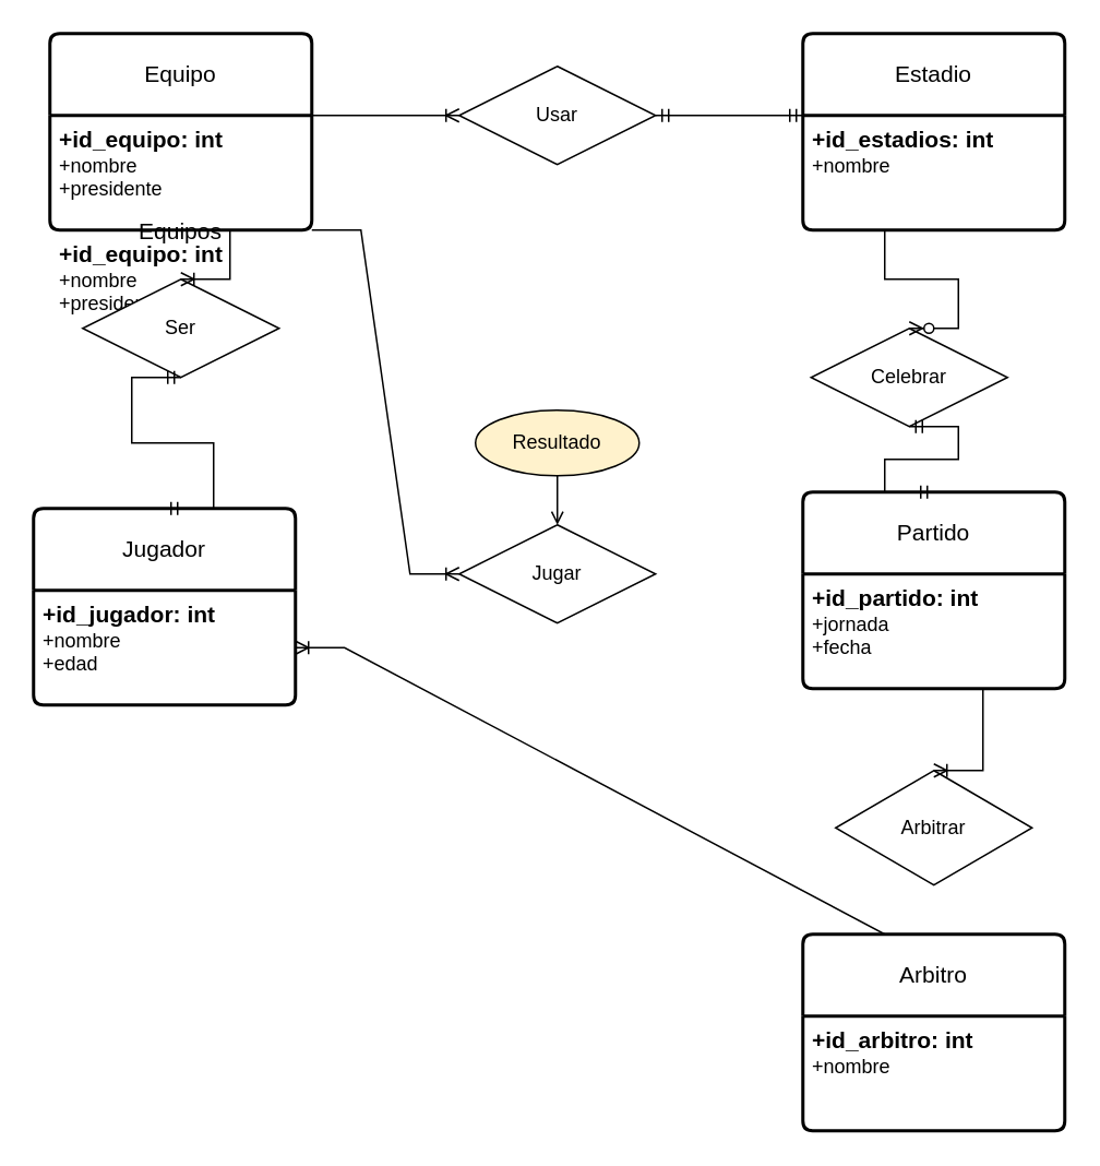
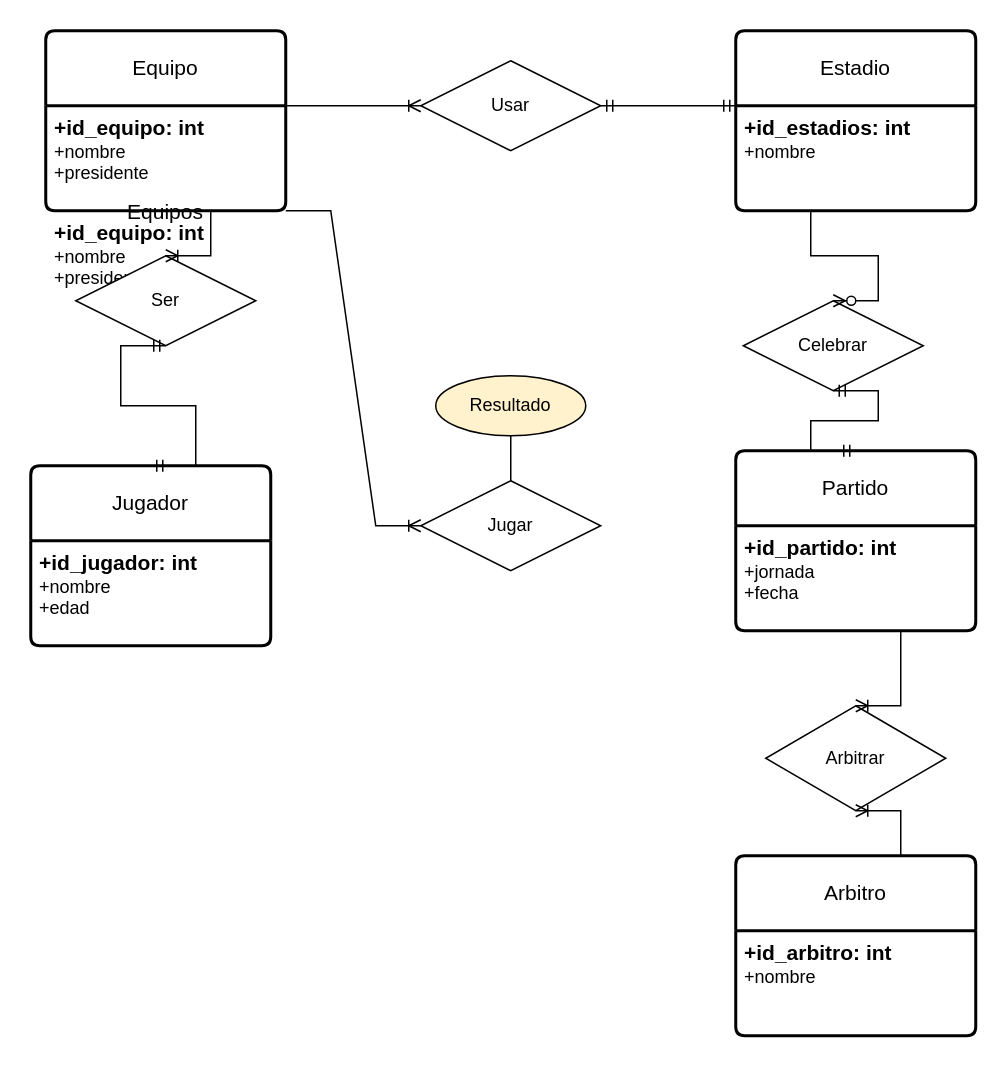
  <mxCell id="0" />
  <mxCell id="1" parent="0" />
  <mxCell id="2" value="Jugador" style="swimlane;childLayout=stackLayout;horizontal=1;startSize=50;horizontalStack=0;rounded=1;fontSize=14;fontStyle=0;strokeWidth=2;resizeParent=0;resizeLast=1;shadow=0;dashed=0;align=center;arcSize=4;whiteSpace=wrap;html=1;" vertex="1" parent="1"><mxGeometry x="20" y="310" width="160" height="120" as="geometry" /></mxCell>
  <mxCell id="3" value="&lt;font style=&quot;font-size: 14px;&quot;&gt;&lt;b&gt;+id_jugador: int&lt;/b&gt;&lt;/font&gt;&lt;br&gt;+nombre&lt;br&gt;+edad" style="align=left;strokeColor=none;fillColor=none;spacingLeft=4;fontSize=12;verticalAlign=top;resizable=0;rotatable=0;part=1;html=1;" vertex="1" parent="2"><mxGeometry y="50" width="160" height="70" as="geometry" /></mxCell>
  <mxCell id="4" value="Equipo" style="swimlane;childLayout=stackLayout;horizontal=1;startSize=50;horizontalStack=0;rounded=1;fontSize=14;fontStyle=0;strokeWidth=2;resizeParent=0;resizeLast=1;shadow=0;dashed=0;align=center;arcSize=4;whiteSpace=wrap;html=1;" vertex="1" parent="1"><mxGeometry x="30" y="20" width="160" height="120" as="geometry" /></mxCell>
  <mxCell id="5" value="&lt;font style=&quot;font-size: 14px;&quot;&gt;&lt;b&gt;+id_equipo: int&lt;/b&gt;&lt;/font&gt;&lt;br&gt;+nombre&lt;br&gt;+presidente" style="align=left;strokeColor=none;fillColor=none;spacingLeft=4;fontSize=12;verticalAlign=top;resizable=0;rotatable=0;part=1;html=1;" vertex="1" parent="4"><mxGeometry y="50" width="160" height="70" as="geometry" /></mxCell>
  <mxCell id="6" value="Equipos" style="swimlane;childLayout=stackLayout;horizontal=1;startSize=50;horizontalStack=0;rounded=1;fontSize=14;fontStyle=0;strokeWidth=2;resizeParent=0;resizeLast=1;shadow=0;dashed=0;align=center;arcSize=4;whiteSpace=wrap;html=1;" vertex="1" parent="4"><mxGeometry y="120" width="160" as="geometry" /></mxCell>
  <mxCell id="7" value="&lt;font style=&quot;font-size: 14px;&quot;&gt;&lt;b&gt;+id_equipo: int&lt;/b&gt;&lt;/font&gt;&lt;br&gt;+nombre&lt;br&gt;+presidente" style="align=left;strokeColor=none;fillColor=none;spacingLeft=4;fontSize=12;verticalAlign=top;resizable=0;rotatable=0;part=1;html=1;" vertex="1" parent="6"><mxGeometry width="160" as="geometry" /></mxCell>
  <mxCell id="8" value="Estadio" style="swimlane;childLayout=stackLayout;horizontal=1;startSize=50;horizontalStack=0;rounded=1;fontSize=14;fontStyle=0;strokeWidth=2;resizeParent=0;resizeLast=1;shadow=0;dashed=0;align=center;arcSize=4;whiteSpace=wrap;html=1;" vertex="1" parent="1"><mxGeometry x="490" y="20" width="160" height="120" as="geometry" /></mxCell>
  <mxCell id="9" value="&lt;font style=&quot;font-size: 14px;&quot;&gt;&lt;b&gt;+id_estadios: int&lt;/b&gt;&lt;/font&gt;&lt;br&gt;+nombre" style="align=left;strokeColor=none;fillColor=none;spacingLeft=4;fontSize=12;verticalAlign=top;resizable=0;rotatable=0;part=1;html=1;" vertex="1" parent="8"><mxGeometry y="50" width="160" height="70" as="geometry" /></mxCell>
  <mxCell id="10" value="Arbitro" style="swimlane;childLayout=stackLayout;horizontal=1;startSize=50;horizontalStack=0;rounded=1;fontSize=14;fontStyle=0;strokeWidth=2;resizeParent=0;resizeLast=1;shadow=0;dashed=0;align=center;arcSize=4;whiteSpace=wrap;html=1;" vertex="1" parent="1"><mxGeometry x="490" y="570" width="160" height="120" as="geometry" /></mxCell>
  <mxCell id="11" value="&lt;font style=&quot;font-size: 14px;&quot;&gt;&lt;b&gt;+id_arbitro: int&lt;/b&gt;&lt;/font&gt;&lt;br&gt;+nombre" style="align=left;strokeColor=none;fillColor=none;spacingLeft=4;fontSize=12;verticalAlign=top;resizable=0;rotatable=0;part=1;html=1;" vertex="1" parent="10"><mxGeometry y="50" width="160" height="70" as="geometry" /></mxCell>
  <mxCell id="12" value="Partido" style="swimlane;childLayout=stackLayout;horizontal=1;startSize=50;horizontalStack=0;rounded=1;fontSize=14;fontStyle=0;strokeWidth=2;resizeParent=0;resizeLast=1;shadow=0;dashed=0;align=center;arcSize=4;whiteSpace=wrap;html=1;" vertex="1" parent="1"><mxGeometry x="490" y="300" width="160" height="120" as="geometry" /></mxCell>
  <mxCell id="13" value="&lt;font style=&quot;font-size: 14px;&quot;&gt;&lt;b&gt;+id_partido: int&lt;/b&gt;&lt;/font&gt;&lt;br&gt;+jornada&lt;br&gt;+fecha" style="align=left;strokeColor=none;fillColor=none;spacingLeft=4;fontSize=12;verticalAlign=top;resizable=0;rotatable=0;part=1;html=1;" vertex="1" parent="12"><mxGeometry y="50" width="160" height="70" as="geometry" /></mxCell>
  <mxCell id="14" value="Ser" style="shape=rhombus;perimeter=rhombusPerimeter;whiteSpace=wrap;html=1;align=center;" vertex="1" parent="1"><mxGeometry x="50" y="170" width="120" height="60" as="geometry" /></mxCell>
  <mxCell id="15" value="" style="edgeStyle=entityRelationEdgeStyle;fontSize=12;html=1;endArrow=ERmandOne;startArrow=ERmandOne;rounded=0;exitX=0.5;exitY=0;exitDx=0;exitDy=0;entryX=0.5;entryY=1;entryDx=0;entryDy=0;" edge="1" parent="1" source="2" target="14"><mxGeometry width="100" height="100" relative="1" as="geometry"><mxPoint x="230" y="300" as="sourcePoint" /><mxPoint x="330" y="200" as="targetPoint" /></mxGeometry></mxCell>
  <mxCell id="16" value="" style="edgeStyle=entityRelationEdgeStyle;fontSize=12;html=1;endArrow=ERoneToMany;rounded=0;exitX=0.5;exitY=1;exitDx=0;exitDy=0;entryX=0.5;entryY=0;entryDx=0;entryDy=0;" edge="1" parent="1" source="5" target="14"><mxGeometry width="100" height="100" relative="1" as="geometry"><mxPoint x="380" y="280" as="sourcePoint" /><mxPoint x="480" y="180" as="targetPoint" /></mxGeometry></mxCell>
  <mxCell id="17" value="Usar" style="shape=rhombus;perimeter=rhombusPerimeter;whiteSpace=wrap;html=1;align=center;" vertex="1" parent="1"><mxGeometry x="280" y="40" width="120" height="60" as="geometry" /></mxCell>
  <mxCell id="18" value="" style="edgeStyle=entityRelationEdgeStyle;fontSize=12;html=1;endArrow=ERoneToMany;rounded=0;exitX=1;exitY=0;exitDx=0;exitDy=0;entryX=0;entryY=0.5;entryDx=0;entryDy=0;" edge="1" parent="1" source="5" target="17"><mxGeometry width="100" height="100" relative="1" as="geometry"><mxPoint x="345" y="240" as="sourcePoint" /><mxPoint x="445" y="140" as="targetPoint" /></mxGeometry></mxCell>
  <mxCell id="19" value="" style="edgeStyle=entityRelationEdgeStyle;fontSize=12;html=1;endArrow=ERmandOne;startArrow=ERmandOne;rounded=0;exitX=1;exitY=0.5;exitDx=0;exitDy=0;entryX=0;entryY=0;entryDx=0;entryDy=0;" edge="1" parent="1" source="17" target="9"><mxGeometry width="100" height="100" relative="1" as="geometry"><mxPoint x="430" y="230" as="sourcePoint" /><mxPoint x="530" y="130" as="targetPoint" /></mxGeometry></mxCell>
  <mxCell id="20" value="Jugar" style="shape=rhombus;perimeter=rhombusPerimeter;whiteSpace=wrap;html=1;align=center;" vertex="1" parent="1"><mxGeometry x="280" y="320" width="120" height="60" as="geometry" /></mxCell>
  <mxCell id="21" value="" style="edgeStyle=entityRelationEdgeStyle;fontSize=12;html=1;endArrow=ERoneToMany;rounded=0;exitX=1;exitY=1;exitDx=0;exitDy=0;entryX=0;entryY=0.5;entryDx=0;entryDy=0;" edge="1" parent="1" source="5" target="20"><mxGeometry width="100" height="100" relative="1" as="geometry"><mxPoint x="310" y="350" as="sourcePoint" /><mxPoint x="410" y="250" as="targetPoint" /></mxGeometry></mxCell>
  <mxCell id="22" value="Celebrar" style="shape=rhombus;perimeter=rhombusPerimeter;whiteSpace=wrap;html=1;align=center;" vertex="1" parent="1"><mxGeometry x="495" y="200" width="120" height="60" as="geometry" /></mxCell>
  <mxCell id="23" value="" style="edgeStyle=entityRelationEdgeStyle;fontSize=12;html=1;endArrow=ERmandOne;startArrow=ERmandOne;rounded=0;exitX=0.5;exitY=0;exitDx=0;exitDy=0;entryX=0.5;entryY=1;entryDx=0;entryDy=0;" edge="1" parent="1" source="12" target="22"><mxGeometry width="100" height="100" relative="1" as="geometry"><mxPoint x="440" y="310" as="sourcePoint" /><mxPoint x="540" y="210" as="targetPoint" /></mxGeometry></mxCell>
  <mxCell id="24" value="" style="edgeStyle=entityRelationEdgeStyle;fontSize=12;html=1;endArrow=ERzeroToMany;endFill=1;rounded=0;exitX=0.5;exitY=1;exitDx=0;exitDy=0;entryX=0.5;entryY=0;entryDx=0;entryDy=0;" edge="1" parent="1" source="9" target="22"><mxGeometry width="100" height="100" relative="1" as="geometry"><mxPoint x="440" y="310" as="sourcePoint" /><mxPoint x="540" y="210" as="targetPoint" /></mxGeometry></mxCell>
  <mxCell id="25" value="Arbitrar" style="shape=rhombus;perimeter=rhombusPerimeter;whiteSpace=wrap;html=1;align=center;" vertex="1" parent="1"><mxGeometry x="510" y="470" width="120" height="70" as="geometry" /></mxCell>
  <mxCell id="26" value="Resultado" style="ellipse;whiteSpace=wrap;html=1;align=center;fillColor=#fff2cc;" vertex="1" parent="1"><mxGeometry x="290" y="250" width="100" height="40" as="geometry" /></mxCell>
- <mxCell id="27" value="" style="endArrow=open;html=1;rounded=0;exitX=0.5;exitY=1;exitDx=0;exitDy=0;entryX=0.5;entryY=0;entryDx=0;entryDy=0;" edge="1" parent="1" source="26" target="20"><mxGeometry relative="1" as="geometry"><mxPoint x="410" y="410" as="sourcePoint" /><mxPoint x="570" y="410" as="targetPoint" /></mxGeometry></mxCell>
+ <mxCell id="27" value="" style="endArrow=none;html=1;rounded=0;exitX=0.5;exitY=1;exitDx=0;exitDy=0;entryX=0.5;entryY=0;entryDx=0;entryDy=0;" edge="1" parent="1" source="26" target="20"><mxGeometry relative="1" as="geometry"><mxPoint x="410" y="410" as="sourcePoint" /><mxPoint x="570" y="410" as="targetPoint" /></mxGeometry></mxCell>
  <mxCell id="28" value="" style="edgeStyle=entityRelationEdgeStyle;fontSize=12;html=1;endArrow=ERoneToMany;rounded=0;entryX=0.5;entryY=0;entryDx=0;entryDy=0;exitX=0.5;exitY=1;exitDx=0;exitDy=0;" edge="1" parent="1" source="13" target="25"><mxGeometry width="100" height="100" relative="1" as="geometry"><mxPoint x="400" y="570" as="sourcePoint" /><mxPoint x="500" y="470" as="targetPoint" /></mxGeometry></mxCell>
- <mxCell id="29" value="" style="edgeStyle=entityRelationEdgeStyle;fontSize=12;html=1;endArrow=ERoneToMany;rounded=0;exitX=0.5;exitY=0;exitDx=0;exitDy=0;" edge="1" parent="1" source="10" target="3"><mxGeometry width="100" height="100" relative="1" as="geometry"><mxPoint x="390" y="530" as="sourcePoint" /><mxPoint x="390" y="580" as="targetPoint" /></mxGeometry></mxCell>
+ <mxCell id="29" value="" style="edgeStyle=entityRelationEdgeStyle;fontSize=12;html=1;endArrow=ERoneToMany;rounded=0;entryX=0.5;entryY=1;entryDx=0;entryDy=0;exitX=0.5;exitY=0;exitDx=0;exitDy=0;" edge="1" parent="1" source="10" target="25"><mxGeometry width="100" height="100" relative="1" as="geometry"><mxPoint x="390" y="530" as="sourcePoint" /><mxPoint x="390" y="580" as="targetPoint" /></mxGeometry></mxCell>
